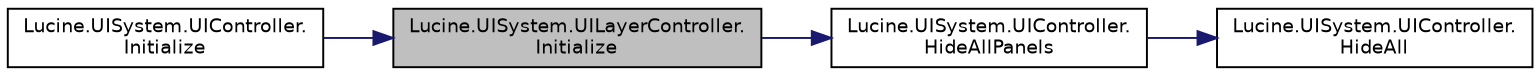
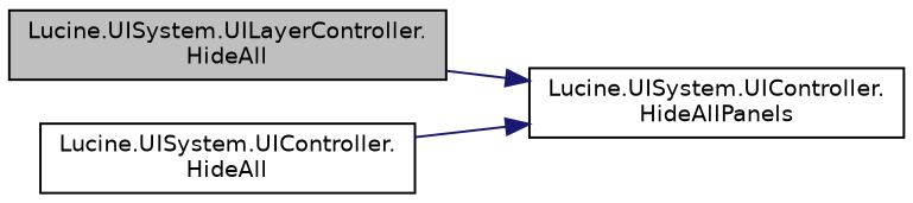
  digraph {
    rankdir=RL
    node [color=black fillcolor=white fontname=Helvetica fontsize=10 shape=record style=filled]
    edge [color=midnightblue dir=back fontname=Helvetica fontsize=10 labelfontname=Helvetica labelfontsize=10 style=solid]
-   n1 [fillcolor=grey75 fontcolor=black height=0.2 label="Lucine.UISystem.UILayerController.\lInitialize" width=0.4]
-   n2 [height=0.2 label="Lucine.UISystem.UIController.\lInitialize" width=0.4]
+   n1 [fillcolor=grey75 fontcolor=black height=0.2 label="Lucine.UISystem.UILayerController.\lHideAll" width=0.4]
    n3 [height=0.2 label="Lucine.UISystem.UIController.\lHideAllPanels" width=0.4]
    n4 [height=0.2 label="Lucine.UISystem.UIController.\lHideAll" width=0.4]
-   n1 -> n2
    n3 -> n1
-   n4 -> n3
+   n3 -> n4
  }
